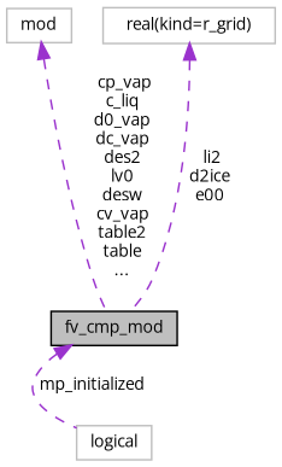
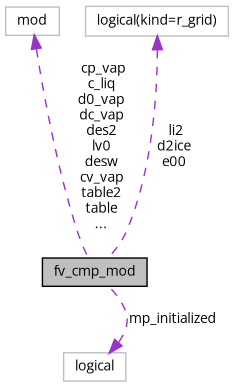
  digraph {
    fontname="Open Sans"
    node [color=grey75 fillcolor=white fontname="Open Sans" fontsize=10 shape=record style=filled]
    edge [color=darkorchid3 dir=back fontname="Open Sans" fontsize=10 labelfontname=Helvetica labelfontsize=10 style=dashed]
    n1 [color=black fillcolor=grey75 fontcolor=black height=0.2 label=fv_cmp_mod width=0.4]
    n2 [height=0.2 label=logical width=0.4]
    n3 [height=0.2 label=mod width=0.4]
-   n4 [height=0.2 label="real(kind=r_grid)" width=0.4]
-   n1 -> n2 [label=" mp_initialized"]
+   n4 [height=0.2 label="logical(kind=r_grid)" width=0.4]
+   n2 -> n1 [label=" mp_initialized"]
    n3 -> n1 [label=" cp_vap\nc_liq\nd0_vap\ndc_vap\ndes2\nlv0\ndesw\ncv_vap\ntable2\ntable\n..."]
    n4 -> n1 [label=" li2\nd2ice\ne00"]
  }
